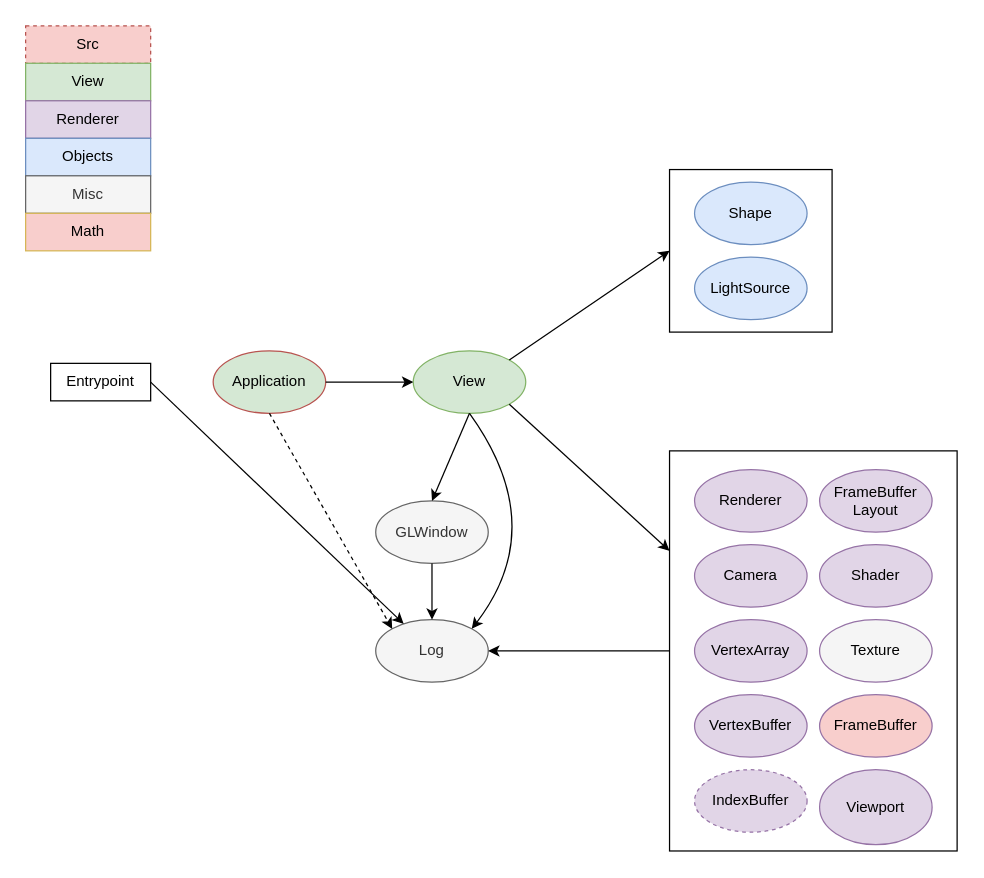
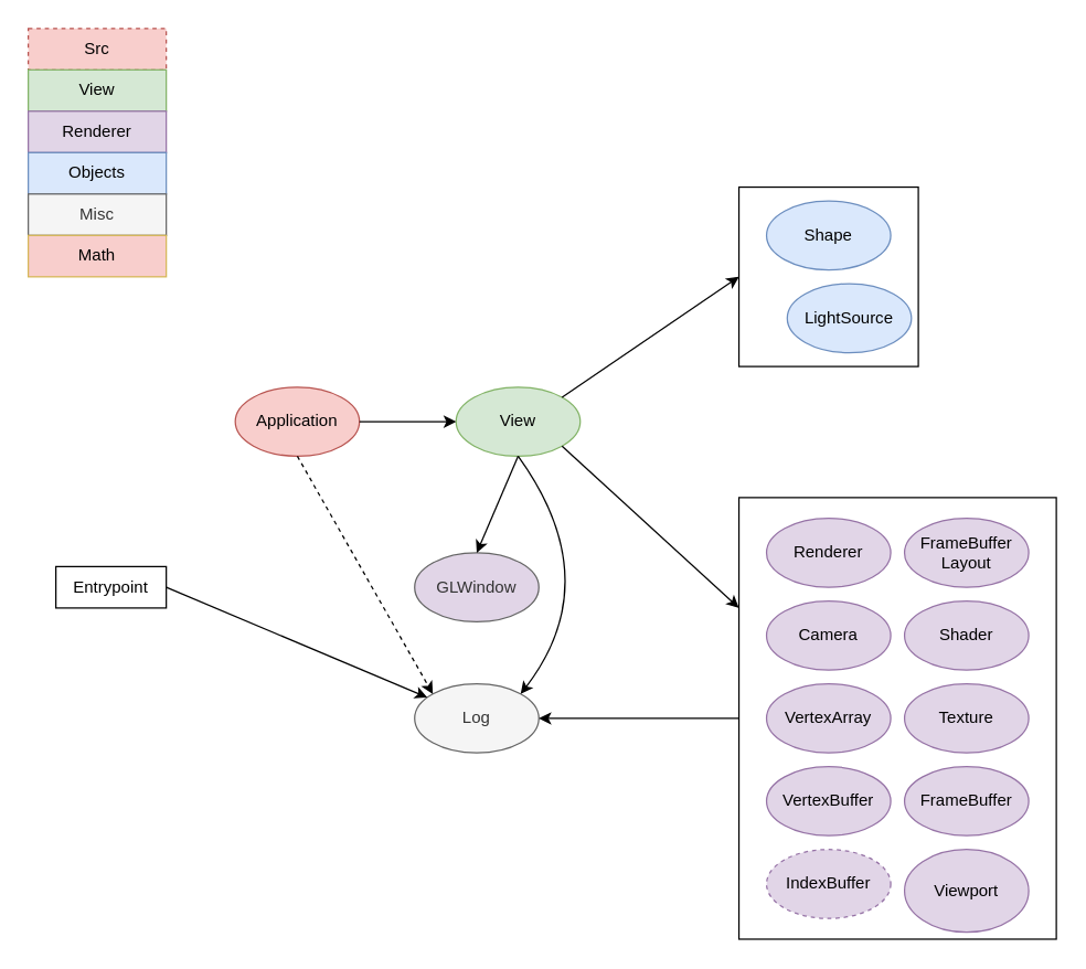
  <mxCell id="0" />
  <mxCell id="1" parent="0" />
  <mxCell id="2" value="" style="rounded=0;whiteSpace=wrap;html=1;" parent="1" vertex="1"><mxGeometry x="535" y="135" width="130" height="130" as="geometry" /></mxCell>
  <mxCell id="3" value="" style="rounded=0;whiteSpace=wrap;html=1;" parent="1" vertex="1"><mxGeometry x="535" y="360" width="230" height="320" as="geometry" /></mxCell>
- <mxCell id="4" value="Entrypoint" style="rounded=0;whiteSpace=wrap;html=1;" parent="1" vertex="1"><mxGeometry x="40" y="290" width="80" height="30" as="geometry" /></mxCell>
+ <mxCell id="4" value="Entrypoint" style="rounded=0;whiteSpace=wrap;html=1;" parent="1" vertex="1"><mxGeometry x="40" y="410" width="80" height="30" as="geometry" /></mxCell>
  <mxCell id="5" value="Log" style="ellipse;whiteSpace=wrap;html=1;fillColor=#f5f5f5;strokeColor=#666666;fontColor=#333333;" parent="1" vertex="1"><mxGeometry x="300" y="495" width="90" height="50" as="geometry" /></mxCell>
- <mxCell id="6" value="Application" style="ellipse;whiteSpace=wrap;html=1;fillColor=#d5e8d4;strokeColor=#b85450;" parent="1" vertex="1"><mxGeometry x="170" y="280" width="90" height="50" as="geometry" /></mxCell>
+ <mxCell id="6" value="Application" style="ellipse;whiteSpace=wrap;html=1;fillColor=#f8cecc;strokeColor=#b85450;" parent="1" vertex="1"><mxGeometry x="170" y="280" width="90" height="50" as="geometry" /></mxCell>
  <mxCell id="7" value="View" style="ellipse;whiteSpace=wrap;html=1;fillColor=#d5e8d4;strokeColor=#82b366;" parent="1" vertex="1"><mxGeometry x="330" y="280" width="90" height="50" as="geometry" /></mxCell>
- <mxCell id="8" value="GLWindow" style="ellipse;whiteSpace=wrap;html=1;fillColor=#f5f5f5;strokeColor=#666666;fontColor=#333333;" parent="1" vertex="1"><mxGeometry x="300" y="400" width="90" height="50" as="geometry" /></mxCell>
+ <mxCell id="8" value="GLWindow" style="ellipse;whiteSpace=wrap;html=1;fillColor=#e1d5e7;strokeColor=#666666;fontColor=#333333;" parent="1" vertex="1"><mxGeometry x="300" y="400" width="90" height="50" as="geometry" /></mxCell>
  <mxCell id="9" value="Renderer" style="ellipse;whiteSpace=wrap;html=1;fillColor=#e1d5e7;strokeColor=#9673a6;" parent="1" vertex="1"><mxGeometry x="555" y="375" width="90" height="50" as="geometry" /></mxCell>
  <mxCell id="10" value="Viewport" style="ellipse;whiteSpace=wrap;html=1;fillColor=#e1d5e7;strokeColor=#9673a6;" parent="1" vertex="1"><mxGeometry x="655" y="615" width="90" height="60" as="geometry" /></mxCell>
  <mxCell id="11" value="Camera" style="ellipse;whiteSpace=wrap;html=1;fillColor=#e1d5e7;strokeColor=#9673a6;" parent="1" vertex="1"><mxGeometry x="555" y="435" width="90" height="50" as="geometry" /></mxCell>
  <mxCell id="12" value="VertexArray" style="ellipse;whiteSpace=wrap;html=1;fillColor=#e1d5e7;strokeColor=#9673a6;" parent="1" vertex="1"><mxGeometry x="555" y="495" width="90" height="50" as="geometry" /></mxCell>
  <mxCell id="13" value="VertexBuffer" style="ellipse;whiteSpace=wrap;html=1;fillColor=#e1d5e7;strokeColor=#9673a6;" parent="1" vertex="1"><mxGeometry x="555" y="555" width="90" height="50" as="geometry" /></mxCell>
  <mxCell id="14" value="IndexBuffer" style="ellipse;whiteSpace=wrap;html=1;fillColor=#e1d5e7;strokeColor=#9673a6;dashed=1;" parent="1" vertex="1"><mxGeometry x="555" y="615" width="90" height="50" as="geometry" /></mxCell>
  <mxCell id="15" value="FrameBuffer&lt;br&gt;Layout" style="ellipse;whiteSpace=wrap;html=1;fillColor=#e1d5e7;strokeColor=#9673a6;" parent="1" vertex="1"><mxGeometry x="655" y="375" width="90" height="50" as="geometry" /></mxCell>
  <mxCell id="16" value="Shader" style="ellipse;whiteSpace=wrap;html=1;fillColor=#e1d5e7;strokeColor=#9673a6;" parent="1" vertex="1"><mxGeometry x="655" y="435" width="90" height="50" as="geometry" /></mxCell>
- <mxCell id="17" value="Texture" style="ellipse;whiteSpace=wrap;html=1;fillColor=#f5f5f5;strokeColor=#9673a6;" parent="1" vertex="1"><mxGeometry x="655" y="495" width="90" height="50" as="geometry" /></mxCell>
- <mxCell id="18" value="FrameBuffer" style="ellipse;whiteSpace=wrap;html=1;fillColor=#f8cecc;strokeColor=#9673a6;" parent="1" vertex="1"><mxGeometry x="655" y="555" width="90" height="50" as="geometry" /></mxCell>
+ <mxCell id="17" value="Texture" style="ellipse;whiteSpace=wrap;html=1;fillColor=#e1d5e7;strokeColor=#9673a6;" parent="1" vertex="1"><mxGeometry x="655" y="495" width="90" height="50" as="geometry" /></mxCell>
+ <mxCell id="18" value="FrameBuffer" style="ellipse;whiteSpace=wrap;html=1;fillColor=#e1d5e7;strokeColor=#9673a6;" parent="1" vertex="1"><mxGeometry x="655" y="555" width="90" height="50" as="geometry" /></mxCell>
  <mxCell id="19" value="Shape" style="ellipse;whiteSpace=wrap;html=1;fillColor=#dae8fc;strokeColor=#6c8ebf;" parent="1" vertex="1"><mxGeometry x="555" y="145" width="90" height="50" as="geometry" /></mxCell>
- <mxCell id="20" value="LightSource" style="ellipse;whiteSpace=wrap;html=1;fillColor=#dae8fc;strokeColor=#6c8ebf;" parent="1" vertex="1"><mxGeometry x="555" y="205" width="90" height="50" as="geometry" /></mxCell>
+ <mxCell id="20" value="LightSource" style="ellipse;whiteSpace=wrap;html=1;fillColor=#dae8fc;strokeColor=#6c8ebf;" parent="1" vertex="1"><mxGeometry x="570" y="205" width="90" height="50" as="geometry" /></mxCell>
  <mxCell id="21" value="" style="endArrow=classic;html=1;entryX=0;entryY=0.25;entryDx=0;entryDy=0;exitX=1;exitY=1;exitDx=0;exitDy=0;" parent="1" source="7" target="3" edge="1"><mxGeometry width="50" height="50" relative="1" as="geometry"><mxPoint x="80" y="750" as="sourcePoint" /><mxPoint x="130" y="700" as="targetPoint" /></mxGeometry></mxCell>
  <mxCell id="22" value="" style="endArrow=classic;html=1;entryX=0;entryY=0.5;entryDx=0;entryDy=0;exitX=1;exitY=0;exitDx=0;exitDy=0;" parent="1" source="7" target="2" edge="1"><mxGeometry width="50" height="50" relative="1" as="geometry"><mxPoint x="80" y="750" as="sourcePoint" /><mxPoint x="130" y="700" as="targetPoint" /></mxGeometry></mxCell>
  <mxCell id="23" value="Src" style="rounded=0;whiteSpace=wrap;html=1;fillColor=#f8cecc;strokeColor=#b85450;dashed=1;" parent="1" vertex="1"><mxGeometry x="20" y="20" width="100" height="30" as="geometry" /></mxCell>
  <mxCell id="24" value="View" style="rounded=0;whiteSpace=wrap;html=1;fillColor=#d5e8d4;strokeColor=#82b366;" parent="1" vertex="1"><mxGeometry x="20" y="50" width="100" height="30" as="geometry" /></mxCell>
  <mxCell id="25" value="Renderer" style="rounded=0;whiteSpace=wrap;html=1;fillColor=#e1d5e7;strokeColor=#9673a6;" parent="1" vertex="1"><mxGeometry x="20" y="80" width="100" height="30" as="geometry" /></mxCell>
  <mxCell id="26" value="Objects" style="rounded=0;whiteSpace=wrap;html=1;fillColor=#dae8fc;strokeColor=#6c8ebf;" parent="1" vertex="1"><mxGeometry x="20" y="110" width="100" height="30" as="geometry" /></mxCell>
  <mxCell id="27" value="" style="endArrow=classic;html=1;exitX=0.5;exitY=1;exitDx=0;exitDy=0;entryX=0.5;entryY=0;entryDx=0;entryDy=0;" parent="1" source="7" target="8" edge="1"><mxGeometry width="50" height="50" relative="1" as="geometry"><mxPoint x="350" y="390" as="sourcePoint" /><mxPoint x="370" y="360" as="targetPoint" /></mxGeometry></mxCell>
  <mxCell id="28" value="" style="endArrow=classic;html=1;exitX=1;exitY=0.5;exitDx=0;exitDy=0;" parent="1" source="4" target="5" edge="1"><mxGeometry width="50" height="50" relative="1" as="geometry"><mxPoint x="20" y="750" as="sourcePoint" /><mxPoint x="70" y="700" as="targetPoint" /></mxGeometry></mxCell>
  <mxCell id="29" value="" style="endArrow=classic;html=1;entryX=0;entryY=0.5;entryDx=0;entryDy=0;exitX=1;exitY=0.5;exitDx=0;exitDy=0;" parent="1" source="6" target="7" edge="1"><mxGeometry width="50" height="50" relative="1" as="geometry"><mxPoint x="20" y="750" as="sourcePoint" /><mxPoint x="70" y="700" as="targetPoint" /></mxGeometry></mxCell>
  <mxCell id="30" value="Misc" style="rounded=0;whiteSpace=wrap;html=1;fillColor=#f5f5f5;strokeColor=#666666;fontColor=#333333;" vertex="1" parent="1"><mxGeometry x="20" y="140" width="100" height="30" as="geometry" /></mxCell>
  <mxCell id="31" value="Math" style="rounded=0;whiteSpace=wrap;html=1;fillColor=#f8cecc;strokeColor=#d6b656;" vertex="1" parent="1"><mxGeometry x="20" y="170" width="100" height="30" as="geometry" /></mxCell>
  <mxCell id="32" value="" style="endArrow=classic;html=1;entryX=1;entryY=0.5;entryDx=0;entryDy=0;exitX=0;exitY=0.5;exitDx=0;exitDy=0;" edge="1" parent="1" source="3" target="5"><mxGeometry width="50" height="50" relative="1" as="geometry"><mxPoint x="416.82" y="332.678" as="sourcePoint" /><mxPoint x="545" y="450" as="targetPoint" /></mxGeometry></mxCell>
  <mxCell id="33" value="" style="endArrow=classic;html=1;entryX=0;entryY=0;entryDx=0;entryDy=0;exitX=0.5;exitY=1;exitDx=0;exitDy=0;dashed=1;" edge="1" parent="1" source="6" target="5"><mxGeometry width="50" height="50" relative="1" as="geometry"><mxPoint x="426.82" y="342.678" as="sourcePoint" /><mxPoint x="555" y="460" as="targetPoint" /></mxGeometry></mxCell>
- <mxCell id="34" value="" style="endArrow=classic;html=1;exitX=0.5;exitY=1;exitDx=0;exitDy=0;" edge="1" parent="1" source="8" target="5"><mxGeometry width="50" height="50" relative="1" as="geometry"><mxPoint x="436.82" y="352.678" as="sourcePoint" /><mxPoint x="565" y="470" as="targetPoint" /></mxGeometry></mxCell>
  <mxCell id="35" value="" style="endArrow=classic;html=1;exitX=0.5;exitY=1;exitDx=0;exitDy=0;entryX=1;entryY=0;entryDx=0;entryDy=0;curved=1;" edge="1" parent="1" source="7" target="5"><mxGeometry width="50" height="50" relative="1" as="geometry"><mxPoint x="20" y="750" as="sourcePoint" /><mxPoint x="70" y="700" as="targetPoint" /><Array as="points"><mxPoint x="440" y="420" /></Array></mxGeometry></mxCell>
